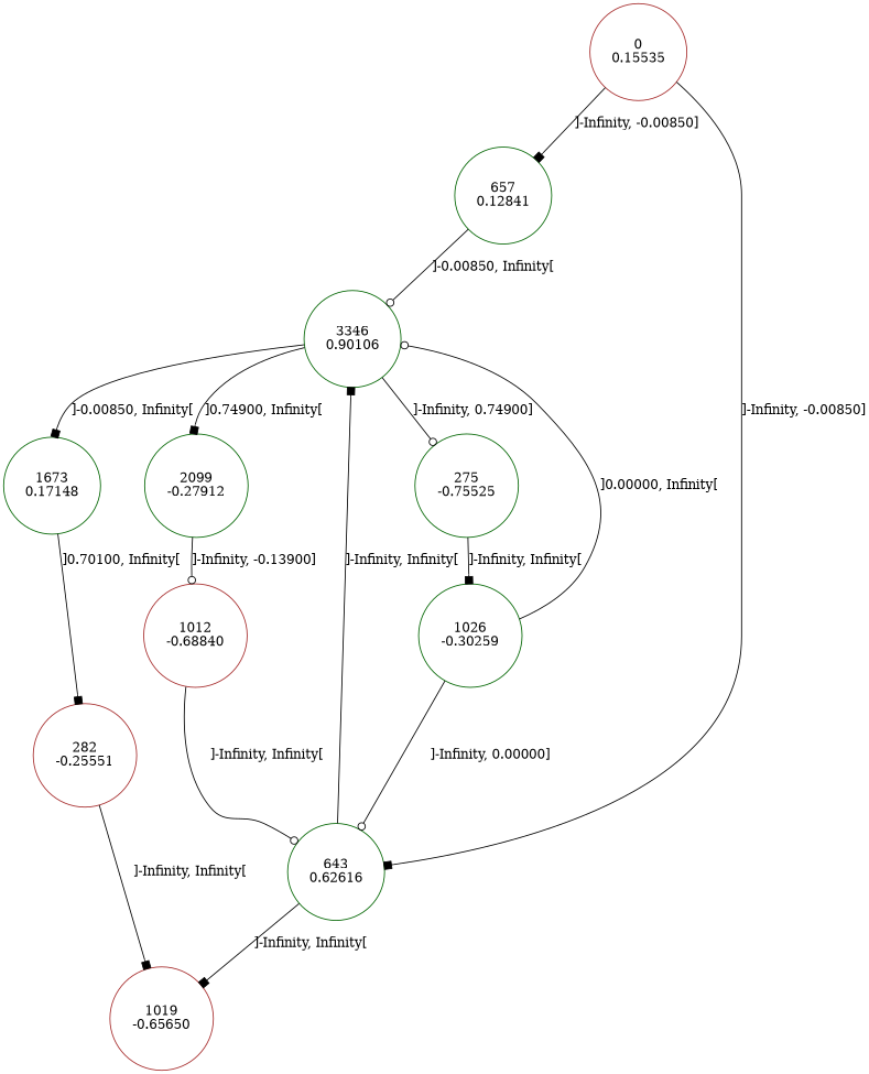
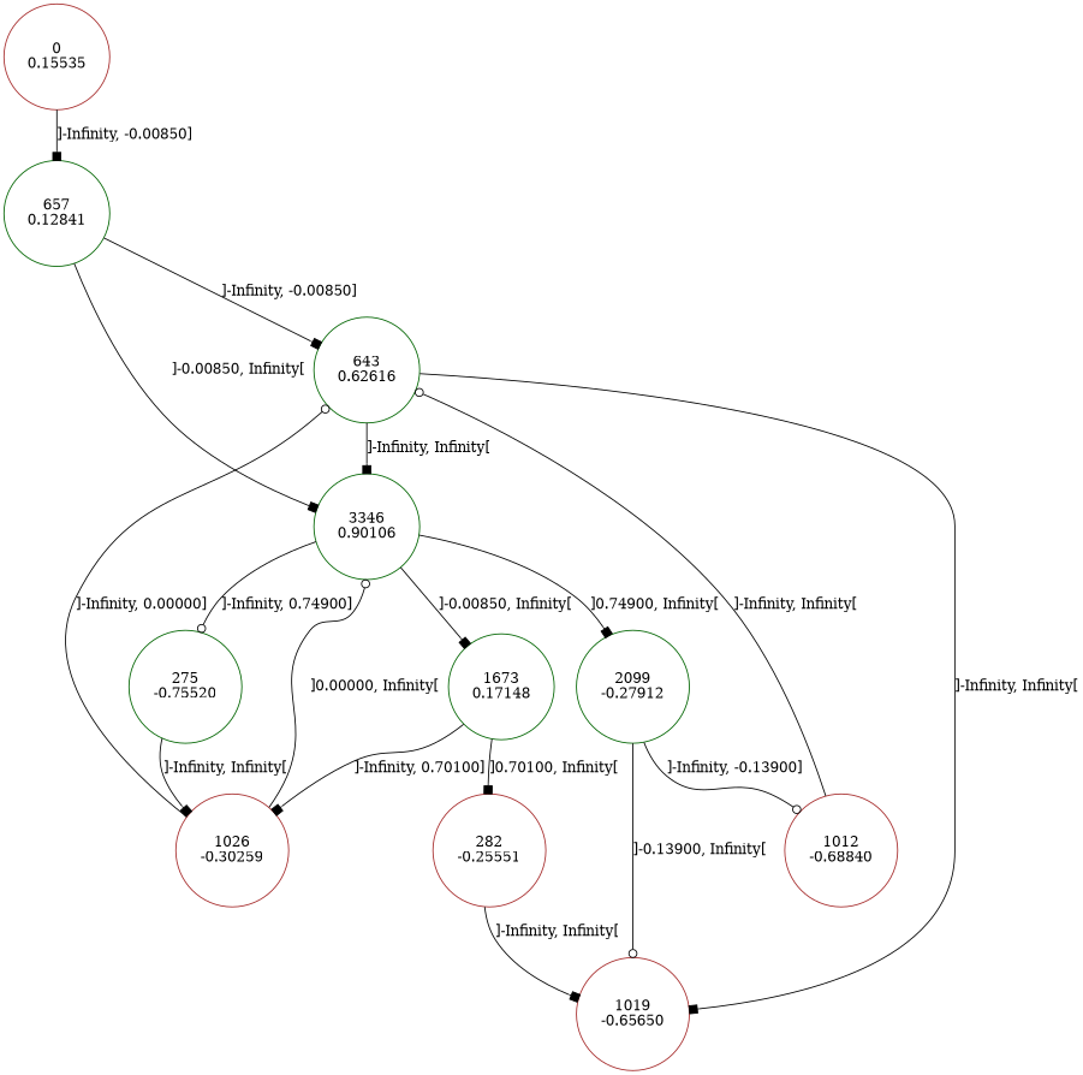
  digraph {
    node [color=darkgreen shape=circle]
    edge [arrowhead=box]
    n1 [color=brown label="0\n0.15535"]
    n2 [label="657\n0.12841"]
    n3 [label="643\n0.62616"]
    n4 [label="3346\n0.90106"]
    n5 [label="1673\n0.17148"]
-   n6 [label="1026\n-0.30259"]
+   n6 [color=brown label="1026\n-0.30259"]
    n7 [color=brown label="282\n-0.25551"]
    n8 [color=brown label="1019\n-0.65650"]
-   n9 [label="275\n-0.75525"]
+   n9 [label="275\n-0.75520"]
    n10 [label="2099\n-0.27912"]
    n11 [color=brown label="1012\n-0.68840"]
    n1 -> n2 [label="]-Infinity, -0.00850]"]
-   n1 -> n3 [label="]-Infinity, -0.00850]"]
-   n2 -> n4 [arrowhead=odot label="]-0.00850, Infinity["]
+   n2 -> n3 [label="]-Infinity, -0.00850]"]
+   n2 -> n4 [label="]-0.00850, Infinity["]
    n3 -> n4 [label="]-Infinity, Infinity["]
    n3 -> n8 [label="]-Infinity, Infinity["]
    n4 -> n5 [label="]-0.00850, Infinity["]
    n4 -> n9 [arrowhead=odot label="]-Infinity, 0.74900]"]
    n4 -> n10 [label="]0.74900, Infinity["]
+   n5 -> n6 [label="]-Infinity, 0.70100]"]
    n5 -> n7 [label="]0.70100, Infinity["]
    n6 -> n3 [arrowhead=odot label="]-Infinity, 0.00000]"]
    n6 -> n4 [arrowhead=odot label="]0.00000, Infinity["]
    n7 -> n8 [label="]-Infinity, Infinity["]
    n9 -> n6 [label="]-Infinity, Infinity["]
+   n10 -> n8 [arrowhead=odot label="]-0.13900, Infinity["]
    n10 -> n11 [arrowhead=odot label="]-Infinity, -0.13900]"]
    n11 -> n3 [arrowhead=odot label="]-Infinity, Infinity["]
  }
